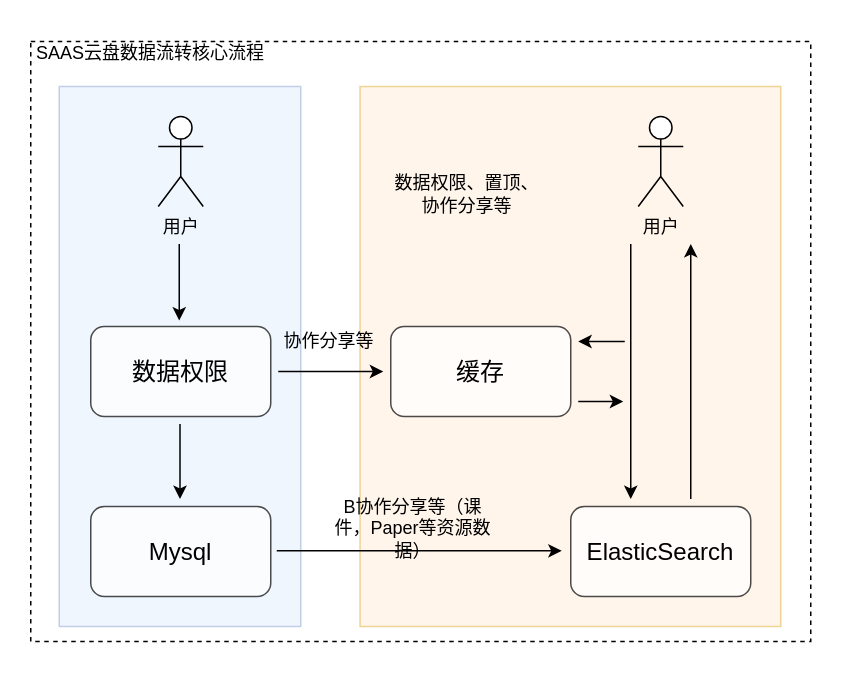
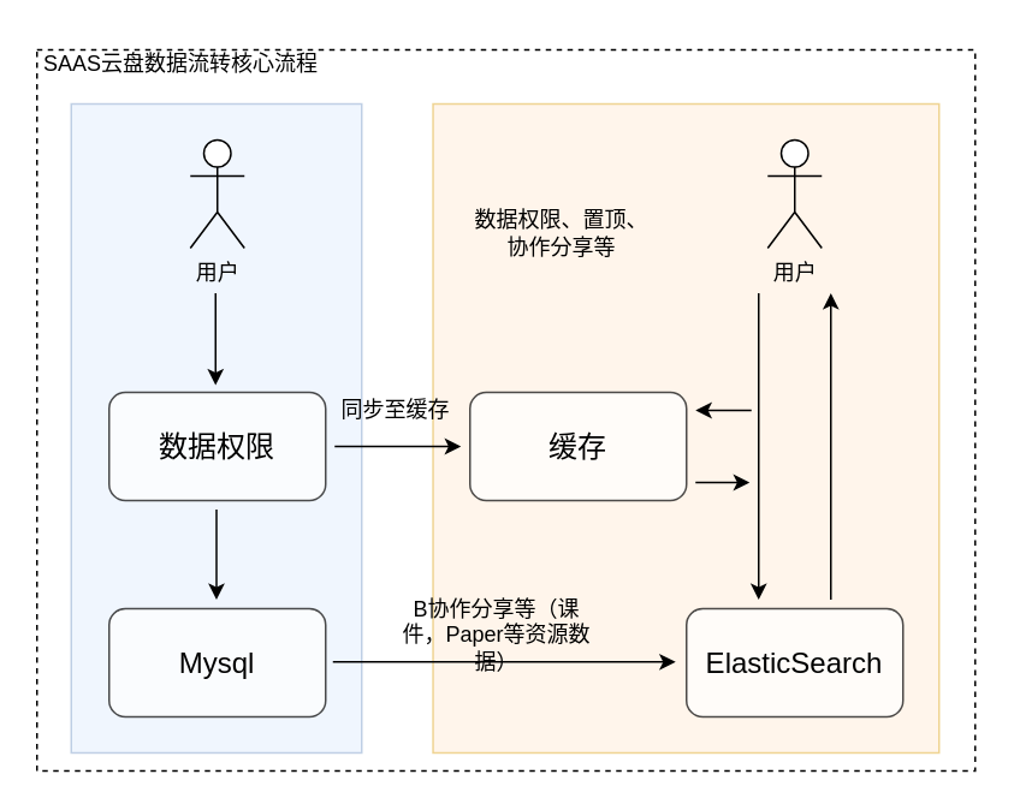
  <mxCell id="0" />
  <mxCell id="1" parent="0" />
  <mxCell id="2" value="" style="rounded=0;whiteSpace=wrap;html=1;fillColor=none;dashed=1;" vertex="1" parent="1"><mxGeometry x="20" y="27" width="520" height="400" as="geometry" /></mxCell>
  <mxCell id="3" value="" style="rounded=0;whiteSpace=wrap;html=1;fillColor=#ffe6cc;strokeColor=#d79b00;opacity=40;" vertex="1" parent="1"><mxGeometry x="239.5" y="57" width="280.5" height="360" as="geometry" /></mxCell>
  <mxCell id="4" value="" style="rounded=0;whiteSpace=wrap;html=1;fillColor=#dae8fc;strokeColor=#6c8ebf;opacity=40;" vertex="1" parent="1"><mxGeometry x="39" y="57" width="161" height="360" as="geometry" /></mxCell>
  <mxCell id="5" value="用户" style="shape=umlActor;verticalLabelPosition=bottom;verticalAlign=top;html=1;outlineConnect=0;" vertex="1" parent="1"><mxGeometry x="105" y="77" width="30" height="60" as="geometry" /></mxCell>
  <mxCell id="6" value="数据权限" style="rounded=1;whiteSpace=wrap;html=1;fontSize=16;opacity=70;" vertex="1" parent="1"><mxGeometry x="60" y="217" width="120" height="60" as="geometry" /></mxCell>
  <mxCell id="7" value="Mysql" style="rounded=1;whiteSpace=wrap;html=1;fontSize=16;opacity=70;" vertex="1" parent="1"><mxGeometry x="60" y="337" width="120" height="60" as="geometry" /></mxCell>
  <mxCell id="8" value="ElasticSearch" style="rounded=1;whiteSpace=wrap;html=1;fontSize=16;opacity=70;" vertex="1" parent="1"><mxGeometry x="380" y="337" width="120" height="60" as="geometry" /></mxCell>
  <mxCell id="9" value="缓存" style="rounded=1;whiteSpace=wrap;html=1;fontSize=16;opacity=70;" vertex="1" parent="1"><mxGeometry x="260" y="217" width="120" height="60" as="geometry" /></mxCell>
  <mxCell id="10" value="用户" style="shape=umlActor;verticalLabelPosition=bottom;verticalAlign=top;html=1;outlineConnect=0;" vertex="1" parent="1"><mxGeometry x="425" y="77" width="30" height="60" as="geometry" /></mxCell>
  <mxCell id="11" value="" style="endArrow=classic;html=1;rounded=0;" edge="1" parent="1"><mxGeometry width="50" height="50" relative="1" as="geometry"><mxPoint x="119" y="162" as="sourcePoint" /><mxPoint x="119" y="213" as="targetPoint" /></mxGeometry></mxCell>
  <mxCell id="12" value="" style="endArrow=classic;html=1;rounded=0;fontSize=16;" edge="1" parent="1"><mxGeometry width="50" height="50" relative="1" as="geometry"><mxPoint x="119.5" y="282" as="sourcePoint" /><mxPoint x="119.5" y="332" as="targetPoint" /></mxGeometry></mxCell>
  <mxCell id="13" value="" style="endArrow=classic;html=1;rounded=0;fontSize=16;" edge="1" parent="1"><mxGeometry width="50" height="50" relative="1" as="geometry"><mxPoint x="185" y="247" as="sourcePoint" /><mxPoint x="255" y="247" as="targetPoint" /></mxGeometry></mxCell>
  <mxCell id="14" value="" style="endArrow=classic;html=1;rounded=0;" edge="1" parent="1"><mxGeometry width="50" height="50" relative="1" as="geometry"><mxPoint x="420" y="162" as="sourcePoint" /><mxPoint x="420" y="332" as="targetPoint" /></mxGeometry></mxCell>
  <mxCell id="15" value="" style="endArrow=classic;html=1;rounded=0;fontSize=16;" edge="1" parent="1"><mxGeometry width="50" height="50" relative="1" as="geometry"><mxPoint x="416" y="227" as="sourcePoint" /><mxPoint x="385" y="227" as="targetPoint" /></mxGeometry></mxCell>
  <mxCell id="16" value="" style="endArrow=none;html=1;rounded=0;startArrow=classic;startFill=1;endFill=0;fontSize=16;" edge="1" parent="1"><mxGeometry width="50" height="50" relative="1" as="geometry"><mxPoint x="415" y="267" as="sourcePoint" /><mxPoint x="385" y="267" as="targetPoint" /></mxGeometry></mxCell>
  <mxCell id="17" value="" style="endArrow=none;html=1;rounded=0;startArrow=classic;startFill=1;endFill=0;" edge="1" parent="1"><mxGeometry width="50" height="50" relative="1" as="geometry"><mxPoint x="460" y="162" as="sourcePoint" /><mxPoint x="460" y="332" as="targetPoint" /></mxGeometry></mxCell>
- <mxCell id="18" value="协作分享等" style="text;html=1;align=center;verticalAlign=middle;whiteSpace=wrap;rounded=0;" vertex="1" parent="1"><mxGeometry x="184" y="212" width="70" height="30" as="geometry" /></mxCell>
+ <mxCell id="18" value="同步至缓存" style="text;html=1;align=center;verticalAlign=middle;whiteSpace=wrap;rounded=0;" vertex="1" parent="1"><mxGeometry x="184" y="212" width="70" height="30" as="geometry" /></mxCell>
  <mxCell id="19" value="数据权限、置顶、协作分享等" style="text;html=1;align=center;verticalAlign=middle;whiteSpace=wrap;rounded=0;" vertex="1" parent="1"><mxGeometry x="261" y="114" width="100" height="30" as="geometry" /></mxCell>
  <mxCell id="20" value="" style="endArrow=classic;html=1;rounded=0;fontSize=16;" edge="1" parent="1"><mxGeometry width="50" height="50" relative="1" as="geometry"><mxPoint x="184" y="366.58" as="sourcePoint" /><mxPoint x="374" y="366.58" as="targetPoint" /></mxGeometry></mxCell>
  <mxCell id="21" value="B&lt;span style=&quot;background-color: initial;&quot;&gt;协作分享等（课件，Paper等资源数据）&lt;/span&gt;" style="text;html=1;align=center;verticalAlign=middle;whiteSpace=wrap;rounded=0;" vertex="1" parent="1"><mxGeometry x="220" y="337" width="110" height="30" as="geometry" /></mxCell>
  <mxCell id="22" value="SAAS云盘数据流转核心流程" style="text;html=1;align=center;verticalAlign=middle;whiteSpace=wrap;rounded=0;" vertex="1" parent="1"><mxGeometry x="20" y="20" width="160" height="30" as="geometry" /></mxCell>
